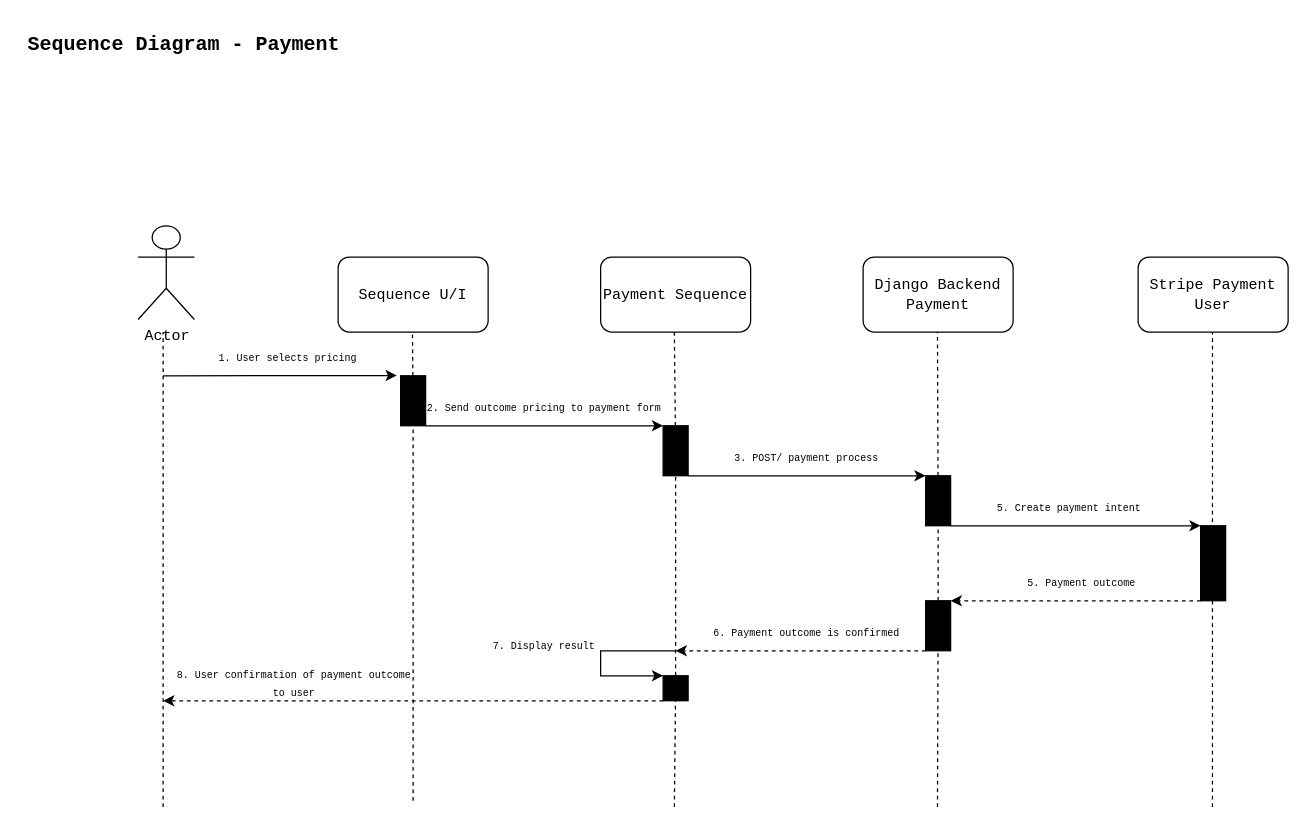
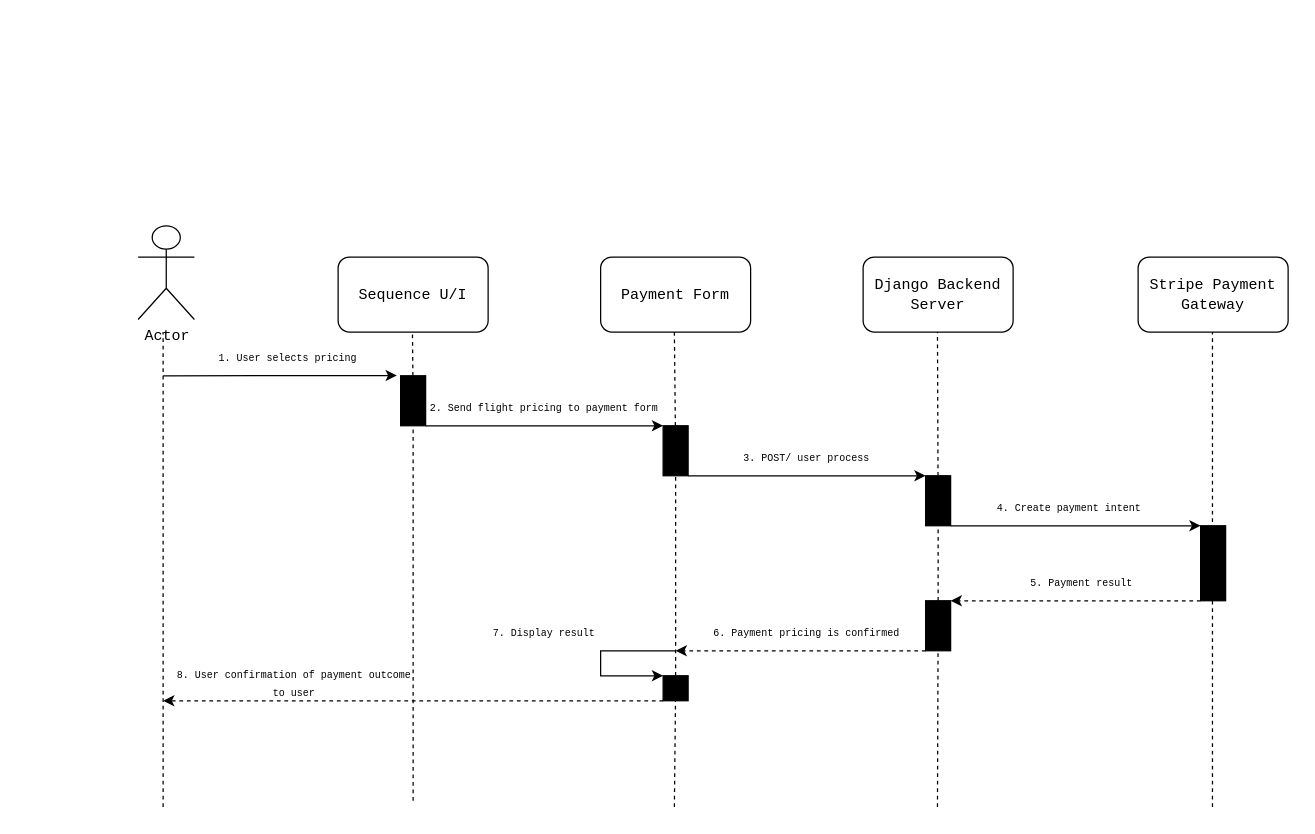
  <mxCell id="0" />
  <mxCell id="1" parent="0" />
  <mxCell id="2" value="&lt;font face=&quot;Courier New&quot;&gt;Sequence U/I&lt;br&gt;&lt;/font&gt;" style="rounded=1;whiteSpace=wrap;html=1;" parent="1" vertex="1"><mxGeometry x="270" y="205" width="120" height="60" as="geometry" /></mxCell>
- <mxCell id="3" value="&lt;font face=&quot;Courier New&quot;&gt;Payment Sequence&lt;br&gt;&lt;/font&gt;" style="rounded=1;whiteSpace=wrap;html=1;" parent="1" vertex="1"><mxGeometry x="480" y="205" width="120" height="60" as="geometry" /></mxCell>
- <mxCell id="4" value="&lt;font face=&quot;Courier New&quot;&gt;Django Backend Payment&lt;br&gt;&lt;/font&gt;" style="rounded=1;whiteSpace=wrap;html=1;" parent="1" vertex="1"><mxGeometry x="690" y="205" width="120" height="60" as="geometry" /></mxCell>
- <mxCell id="5" value="&lt;font face=&quot;Courier New&quot;&gt;Stripe Payment User&lt;br&gt;&lt;/font&gt;" style="rounded=1;whiteSpace=wrap;html=1;" parent="1" vertex="1"><mxGeometry x="910" y="205" width="120" height="60" as="geometry" /></mxCell>
+ <mxCell id="3" value="&lt;font face=&quot;Courier New&quot;&gt;Payment Form&lt;br&gt;&lt;/font&gt;" style="rounded=1;whiteSpace=wrap;html=1;" parent="1" vertex="1"><mxGeometry x="480" y="205" width="120" height="60" as="geometry" /></mxCell>
+ <mxCell id="4" value="&lt;font face=&quot;Courier New&quot;&gt;Django Backend Server&lt;br&gt;&lt;/font&gt;" style="rounded=1;whiteSpace=wrap;html=1;" parent="1" vertex="1"><mxGeometry x="690" y="205" width="120" height="60" as="geometry" /></mxCell>
+ <mxCell id="5" value="&lt;font face=&quot;Courier New&quot;&gt;Stripe Payment Gateway&lt;br&gt;&lt;/font&gt;" style="rounded=1;whiteSpace=wrap;html=1;" parent="1" vertex="1"><mxGeometry x="910" y="205" width="120" height="60" as="geometry" /></mxCell>
  <mxCell id="6" value="" style="endArrow=none;dashed=1;html=1;rounded=0;" parent="1" edge="1"><mxGeometry width="50" height="50" relative="1" as="geometry"><mxPoint x="130" y="645" as="sourcePoint" /><mxPoint x="130" y="265" as="targetPoint" /></mxGeometry></mxCell>
  <mxCell id="7" value="" style="endArrow=none;dashed=1;html=1;rounded=0;" parent="1" source="14" edge="1"><mxGeometry width="50" height="50" relative="1" as="geometry"><mxPoint x="329.47" y="645" as="sourcePoint" /><mxPoint x="329.47" y="265" as="targetPoint" /></mxGeometry></mxCell>
  <mxCell id="8" value="" style="endArrow=none;dashed=1;html=1;rounded=0;" parent="1" source="16" edge="1"><mxGeometry width="50" height="50" relative="1" as="geometry"><mxPoint x="539" y="645" as="sourcePoint" /><mxPoint x="539" y="265" as="targetPoint" /></mxGeometry></mxCell>
  <mxCell id="9" value="" style="endArrow=none;dashed=1;html=1;rounded=0;" parent="1" source="18" edge="1"><mxGeometry width="50" height="50" relative="1" as="geometry"><mxPoint x="749.47" y="645" as="sourcePoint" /><mxPoint x="749.47" y="265" as="targetPoint" /></mxGeometry></mxCell>
  <mxCell id="10" value="" style="endArrow=none;dashed=1;html=1;rounded=0;" parent="1" edge="1"><mxGeometry width="50" height="50" relative="1" as="geometry"><mxPoint x="969.47" y="645" as="sourcePoint" /><mxPoint x="969.47" y="265" as="targetPoint" /></mxGeometry></mxCell>
- <mxCell id="11" value="&lt;div style=&quot;font-size: 16px;&quot;&gt;&lt;span style=&quot;font-family: &amp;quot;Courier New&amp;quot;; background-color: initial;&quot;&gt;&lt;font style=&quot;font-size: 16px;&quot;&gt;&lt;b&gt;Sequence Diagram - Payment&lt;/b&gt;&lt;/font&gt;&lt;/span&gt;&lt;/div&gt;" style="text;html=1;strokeColor=none;fillColor=none;align=left;verticalAlign=middle;whiteSpace=wrap;rounded=0;" parent="1" vertex="1"><mxGeometry x="20" y="20" width="290" height="30" as="geometry" /></mxCell>
  <mxCell id="12" value="" style="endArrow=classic;html=1;rounded=0;entryX=-0.152;entryY=-0.005;entryDx=0;entryDy=0;entryPerimeter=0;" parent="1" target="14" edge="1"><mxGeometry width="50" height="50" relative="1" as="geometry"><mxPoint x="130" y="300" as="sourcePoint" /><mxPoint x="310" y="300" as="targetPoint" /></mxGeometry></mxCell>
  <mxCell id="13" value="" style="endArrow=none;dashed=1;html=1;rounded=0;" parent="1" target="14" edge="1"><mxGeometry width="50" height="50" relative="1" as="geometry"><mxPoint x="330" y="640" as="sourcePoint" /><mxPoint x="329.47" y="265" as="targetPoint" /></mxGeometry></mxCell>
  <mxCell id="14" value="" style="rounded=0;whiteSpace=wrap;html=1;fillColor=#000000;" parent="1" vertex="1"><mxGeometry x="320" y="300" width="20" height="40" as="geometry" /></mxCell>
  <mxCell id="15" value="" style="endArrow=none;dashed=1;html=1;rounded=0;" parent="1" source="28" target="16" edge="1"><mxGeometry width="50" height="50" relative="1" as="geometry"><mxPoint x="539" y="645" as="sourcePoint" /><mxPoint x="539" y="265" as="targetPoint" /></mxGeometry></mxCell>
  <mxCell id="16" value="" style="rounded=0;whiteSpace=wrap;html=1;fillColor=#000000;" parent="1" vertex="1"><mxGeometry x="530" y="340" width="20" height="40" as="geometry" /></mxCell>
  <mxCell id="17" value="" style="endArrow=none;dashed=1;html=1;rounded=0;" parent="1" source="25" target="18" edge="1"><mxGeometry width="50" height="50" relative="1" as="geometry"><mxPoint x="749.47" y="645" as="sourcePoint" /><mxPoint x="749.47" y="265" as="targetPoint" /></mxGeometry></mxCell>
  <mxCell id="18" value="" style="rounded=0;whiteSpace=wrap;html=1;fillColor=#000000;" parent="1" vertex="1"><mxGeometry x="740" y="380" width="20" height="40" as="geometry" /></mxCell>
  <mxCell id="19" value="" style="rounded=0;whiteSpace=wrap;html=1;fillColor=#000000;" parent="1" vertex="1"><mxGeometry x="960" y="420" width="20" height="60" as="geometry" /></mxCell>
  <mxCell id="20" value="" style="endArrow=classic;html=1;rounded=0;entryX=0;entryY=0;entryDx=0;entryDy=0;" parent="1" target="16" edge="1"><mxGeometry width="50" height="50" relative="1" as="geometry"><mxPoint x="340" y="340" as="sourcePoint" /><mxPoint x="527" y="340" as="targetPoint" /></mxGeometry></mxCell>
  <mxCell id="21" value="" style="endArrow=classic;html=1;rounded=0;entryX=0;entryY=0;entryDx=0;entryDy=0;" parent="1" target="18" edge="1"><mxGeometry width="50" height="50" relative="1" as="geometry"><mxPoint x="550" y="380" as="sourcePoint" /><mxPoint x="737" y="380" as="targetPoint" /></mxGeometry></mxCell>
  <mxCell id="22" value="" style="endArrow=classic;html=1;rounded=0;entryX=0;entryY=0;entryDx=0;entryDy=0;" parent="1" target="19" edge="1"><mxGeometry width="50" height="50" relative="1" as="geometry"><mxPoint x="760" y="420" as="sourcePoint" /><mxPoint x="947" y="420" as="targetPoint" /></mxGeometry></mxCell>
  <mxCell id="23" value="" style="endArrow=classic;html=1;rounded=0;entryX=1;entryY=0;entryDx=0;entryDy=0;dashed=1;" parent="1" target="25" edge="1"><mxGeometry width="50" height="50" relative="1" as="geometry"><mxPoint x="960" y="480" as="sourcePoint" /><mxPoint x="773" y="480" as="targetPoint" /></mxGeometry></mxCell>
  <mxCell id="24" value="" style="endArrow=none;dashed=1;html=1;rounded=0;" parent="1" target="25" edge="1"><mxGeometry width="50" height="50" relative="1" as="geometry"><mxPoint x="749.47" y="645" as="sourcePoint" /><mxPoint x="750" y="420" as="targetPoint" /></mxGeometry></mxCell>
  <mxCell id="25" value="" style="rounded=0;whiteSpace=wrap;html=1;fillColor=#000000;" parent="1" vertex="1"><mxGeometry x="740" y="480" width="20" height="40" as="geometry" /></mxCell>
  <mxCell id="26" value="" style="endArrow=classic;html=1;rounded=0;dashed=1;" parent="1" edge="1"><mxGeometry width="50" height="50" relative="1" as="geometry"><mxPoint x="740" y="520" as="sourcePoint" /><mxPoint x="540" y="520" as="targetPoint" /></mxGeometry></mxCell>
  <mxCell id="27" value="" style="endArrow=none;dashed=1;html=1;rounded=0;" parent="1" target="28" edge="1"><mxGeometry width="50" height="50" relative="1" as="geometry"><mxPoint x="539" y="645" as="sourcePoint" /><mxPoint x="540" y="380" as="targetPoint" /></mxGeometry></mxCell>
  <mxCell id="28" value="" style="rounded=0;whiteSpace=wrap;html=1;fillColor=#000000;" parent="1" vertex="1"><mxGeometry x="530" y="540" width="20" height="20" as="geometry" /></mxCell>
  <mxCell id="29" value="" style="endArrow=classic;html=1;rounded=0;entryX=0;entryY=0;entryDx=0;entryDy=0;" parent="1" target="28" edge="1"><mxGeometry width="50" height="50" relative="1" as="geometry"><mxPoint x="540" y="520" as="sourcePoint" /><mxPoint x="520" y="540" as="targetPoint" /><Array as="points"><mxPoint x="480" y="520" /><mxPoint x="480" y="540" /></Array></mxGeometry></mxCell>
  <mxCell id="30" value="" style="endArrow=classic;html=1;rounded=0;dashed=1;" parent="1" edge="1"><mxGeometry width="50" height="50" relative="1" as="geometry"><mxPoint x="530" y="560" as="sourcePoint" /><mxPoint x="130" y="560" as="targetPoint" /></mxGeometry></mxCell>
  <mxCell id="31" value="&lt;font style=&quot;font-size: 8px;&quot; face=&quot;Courier New&quot;&gt;1. User selects pricing&lt;/font&gt;" style="text;html=1;strokeColor=none;fillColor=none;align=center;verticalAlign=middle;whiteSpace=wrap;rounded=0;" parent="1" vertex="1"><mxGeometry x="130" y="270" width="200" height="30" as="geometry" /></mxCell>
- <mxCell id="32" value="&lt;font style=&quot;font-size: 8px;&quot; face=&quot;Courier New&quot;&gt;2. Send outcome pricing to payment form&lt;/font&gt;" style="text;html=1;strokeColor=none;fillColor=none;align=center;verticalAlign=middle;whiteSpace=wrap;rounded=0;" parent="1" vertex="1"><mxGeometry x="340" y="310" width="190" height="30" as="geometry" /></mxCell>
- <mxCell id="33" value="&lt;font style=&quot;font-size: 8px;&quot; face=&quot;Courier New&quot;&gt;3. POST/ payment process&lt;/font&gt;" style="text;html=1;strokeColor=none;fillColor=none;align=center;verticalAlign=middle;whiteSpace=wrap;rounded=0;" parent="1" vertex="1"><mxGeometry x="550" y="350" width="190" height="30" as="geometry" /></mxCell>
- <mxCell id="34" value="&lt;font style=&quot;font-size: 8px;&quot; face=&quot;Courier New&quot;&gt;5. Create payment intent&lt;/font&gt;" style="text;html=1;strokeColor=none;fillColor=none;align=center;verticalAlign=middle;whiteSpace=wrap;rounded=0;" parent="1" vertex="1"><mxGeometry x="760" y="390" width="190" height="30" as="geometry" /></mxCell>
- <mxCell id="35" value="&lt;font style=&quot;font-size: 8px;&quot; face=&quot;Courier New&quot;&gt;5. Payment outcome&lt;/font&gt;" style="text;html=1;strokeColor=none;fillColor=none;align=center;verticalAlign=middle;whiteSpace=wrap;rounded=0;" parent="1" vertex="1"><mxGeometry x="770" y="450" width="190" height="30" as="geometry" /></mxCell>
- <mxCell id="36" value="&lt;font style=&quot;font-size: 8px;&quot; face=&quot;Courier New&quot;&gt;6. Payment outcome is confirmed&lt;/font&gt;" style="text;html=1;strokeColor=none;fillColor=none;align=center;verticalAlign=middle;whiteSpace=wrap;rounded=0;" parent="1" vertex="1"><mxGeometry x="550" y="490" width="190" height="30" as="geometry" /></mxCell>
- <mxCell id="37" value="&lt;font style=&quot;font-size: 8px;&quot; face=&quot;Courier New&quot;&gt;7. Display result&lt;/font&gt;" style="text;html=1;strokeColor=none;fillColor=none;align=center;verticalAlign=middle;whiteSpace=wrap;rounded=0;" parent="1" vertex="1"><mxGeometry x="390" y="500" width="90" height="30" as="geometry" /></mxCell>
+ <mxCell id="32" value="&lt;font style=&quot;font-size: 8px;&quot; face=&quot;Courier New&quot;&gt;2. Send flight pricing to payment form&lt;/font&gt;" style="text;html=1;strokeColor=none;fillColor=none;align=center;verticalAlign=middle;whiteSpace=wrap;rounded=0;" parent="1" vertex="1"><mxGeometry x="340" y="310" width="190" height="30" as="geometry" /></mxCell>
+ <mxCell id="33" value="&lt;font style=&quot;font-size: 8px;&quot; face=&quot;Courier New&quot;&gt;3. POST/ user process&lt;/font&gt;" style="text;html=1;strokeColor=none;fillColor=none;align=center;verticalAlign=middle;whiteSpace=wrap;rounded=0;" parent="1" vertex="1"><mxGeometry x="550" y="350" width="190" height="30" as="geometry" /></mxCell>
+ <mxCell id="34" value="&lt;font style=&quot;font-size: 8px;&quot; face=&quot;Courier New&quot;&gt;4. Create payment intent&lt;/font&gt;" style="text;html=1;strokeColor=none;fillColor=none;align=center;verticalAlign=middle;whiteSpace=wrap;rounded=0;" parent="1" vertex="1"><mxGeometry x="760" y="390" width="190" height="30" as="geometry" /></mxCell>
+ <mxCell id="35" value="&lt;font style=&quot;font-size: 8px;&quot; face=&quot;Courier New&quot;&gt;5. Payment result&lt;/font&gt;" style="text;html=1;strokeColor=none;fillColor=none;align=center;verticalAlign=middle;whiteSpace=wrap;rounded=0;" parent="1" vertex="1"><mxGeometry x="770" y="450" width="190" height="30" as="geometry" /></mxCell>
+ <mxCell id="36" value="&lt;font style=&quot;font-size: 8px;&quot; face=&quot;Courier New&quot;&gt;6. Payment pricing is confirmed&lt;/font&gt;" style="text;html=1;strokeColor=none;fillColor=none;align=center;verticalAlign=middle;whiteSpace=wrap;rounded=0;" parent="1" vertex="1"><mxGeometry x="550" y="490" width="190" height="30" as="geometry" /></mxCell>
+ <mxCell id="37" value="&lt;font style=&quot;font-size: 8px;&quot; face=&quot;Courier New&quot;&gt;7. Display result&lt;/font&gt;" style="text;html=1;strokeColor=none;fillColor=none;align=center;verticalAlign=middle;whiteSpace=wrap;rounded=0;" parent="1" vertex="1"><mxGeometry x="390" y="490" width="90" height="30" as="geometry" /></mxCell>
  <mxCell id="38" value="&lt;font style=&quot;font-size: 8px;&quot; face=&quot;Courier New&quot;&gt;8. User confirmation of payment outcome to user&lt;/font&gt;" style="text;html=1;strokeColor=none;fillColor=none;align=center;verticalAlign=middle;whiteSpace=wrap;rounded=0;" parent="1" vertex="1"><mxGeometry x="140" y="530" width="190" height="30" as="geometry" /></mxCell>
  <mxCell id="39" value="Actor" style="shape=umlActor;verticalLabelPosition=bottom;verticalAlign=top;html=1;outlineConnect=0;fontFamily=Courier New;" parent="1" vertex="1"><mxGeometry x="110" y="180" width="45" height="75" as="geometry" /></mxCell>
